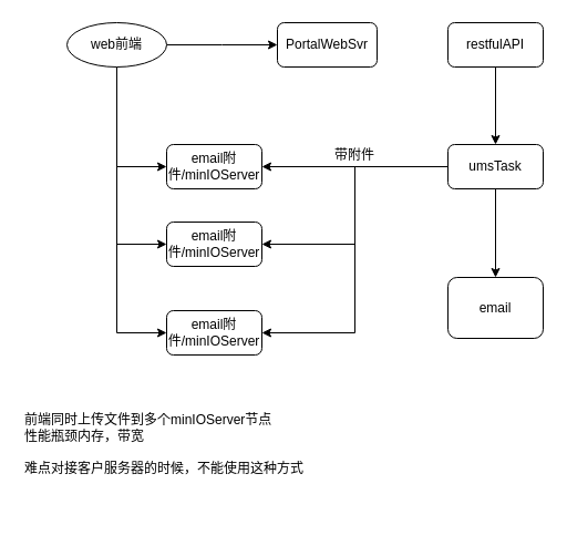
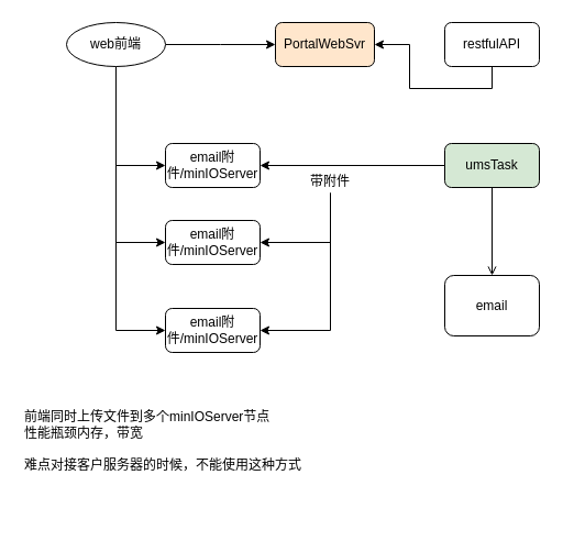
  <mxCell id="0" />
  <mxCell id="1" parent="0" />
  <mxCell id="2" style="edgeStyle=orthogonalEdgeStyle;rounded=0;orthogonalLoop=1;jettySize=auto;html=1;exitX=1;exitY=0.5;exitDx=0;exitDy=0;" edge="1" parent="1" source="6"><mxGeometry relative="1" as="geometry"><mxPoint x="250" y="40" as="targetPoint" /></mxGeometry></mxCell>
  <mxCell id="3" style="edgeStyle=orthogonalEdgeStyle;rounded=0;orthogonalLoop=1;jettySize=auto;html=1;entryX=0;entryY=0.5;entryDx=0;entryDy=0;" edge="1" parent="1" source="6" target="15"><mxGeometry relative="1" as="geometry" /></mxCell>
  <mxCell id="4" style="edgeStyle=orthogonalEdgeStyle;rounded=0;orthogonalLoop=1;jettySize=auto;html=1;entryX=0;entryY=0.5;entryDx=0;entryDy=0;" edge="1" parent="1" source="6" target="18"><mxGeometry relative="1" as="geometry" /></mxCell>
  <mxCell id="5" style="edgeStyle=orthogonalEdgeStyle;rounded=0;orthogonalLoop=1;jettySize=auto;html=1;entryX=0;entryY=0.5;entryDx=0;entryDy=0;" edge="1" parent="1" source="6" target="19"><mxGeometry relative="1" as="geometry" /></mxCell>
  <mxCell id="6" value="web前端" style="ellipse;whiteSpace=wrap;html=1;fontSize=12;glass=0;strokeWidth=1;shadow=0;" parent="1" vertex="1"><mxGeometry x="60" y="20" width="90" height="40" as="geometry" /></mxCell>
- <mxCell id="7" value="PortalWebSvr" style="rounded=1;whiteSpace=wrap;html=1;fontSize=12;glass=0;strokeWidth=1;shadow=0;" parent="1" vertex="1"><mxGeometry x="250" y="20" width="90" height="40" as="geometry" /></mxCell>
- <mxCell id="8" style="edgeStyle=orthogonalEdgeStyle;rounded=0;orthogonalLoop=1;jettySize=auto;html=1;exitX=0.5;exitY=1;exitDx=0;exitDy=0;entryX=0.5;entryY=0;entryDx=0;entryDy=0;" edge="1" parent="1" source="9" target="12"><mxGeometry relative="1" as="geometry" /></mxCell>
+ <mxCell id="7" value="PortalWebSvr" style="rounded=1;whiteSpace=wrap;html=1;fontSize=12;glass=0;strokeWidth=1;shadow=0;fillColor=#ffe6cc;" parent="1" vertex="1"><mxGeometry x="250" y="20" width="90" height="40" as="geometry" /></mxCell>
+ <mxCell id="8" style="edgeStyle=orthogonalEdgeStyle;rounded=0;orthogonalLoop=1;jettySize=auto;html=1;exitX=0.5;exitY=1;exitDx=0;exitDy=0;" edge="1" parent="1" source="9" target="7"><mxGeometry relative="1" as="geometry" /></mxCell>
  <mxCell id="9" value="restfulAPI" style="rounded=1;whiteSpace=wrap;html=1;fontSize=12;glass=0;strokeWidth=1;shadow=0;" parent="1" vertex="1"><mxGeometry x="404" y="20" width="86" height="40" as="geometry" /></mxCell>
- <mxCell id="10" style="edgeStyle=orthogonalEdgeStyle;rounded=0;orthogonalLoop=1;jettySize=auto;html=1;exitX=0.5;exitY=1;exitDx=0;exitDy=0;entryX=0.5;entryY=0;entryDx=0;entryDy=0;" edge="1" parent="1" source="12" target="13"><mxGeometry relative="1" as="geometry" /></mxCell>
+ <mxCell id="10" style="edgeStyle=orthogonalEdgeStyle;rounded=0;orthogonalLoop=1;jettySize=auto;html=1;exitX=0.5;exitY=1;exitDx=0;exitDy=0;entryX=0.5;entryY=0;entryDx=0;entryDy=0;endArrow=open;" edge="1" parent="1" source="12" target="13"><mxGeometry relative="1" as="geometry" /></mxCell>
  <mxCell id="11" style="edgeStyle=orthogonalEdgeStyle;rounded=0;orthogonalLoop=1;jettySize=auto;html=1;" edge="1" parent="1" source="12" target="15"><mxGeometry relative="1" as="geometry" /></mxCell>
- <mxCell id="12" value="umsTask" style="rounded=1;whiteSpace=wrap;html=1;fontSize=12;glass=0;strokeWidth=1;shadow=0;" vertex="1" parent="1"><mxGeometry x="404" y="130" width="86" height="40" as="geometry" /></mxCell>
+ <mxCell id="12" value="umsTask" style="rounded=1;whiteSpace=wrap;html=1;fontSize=12;glass=0;strokeWidth=1;shadow=0;fillColor=#d5e8d4;" vertex="1" parent="1"><mxGeometry x="404" y="130" width="86" height="40" as="geometry" /></mxCell>
  <mxCell id="13" value="email" style="rounded=1;whiteSpace=wrap;html=1;fontSize=12;glass=0;strokeWidth=1;shadow=0;" vertex="1" parent="1"><mxGeometry x="404" y="250" width="86" height="55" as="geometry" /></mxCell>
  <mxCell id="14" style="edgeStyle=orthogonalEdgeStyle;rounded=0;orthogonalLoop=1;jettySize=auto;html=1;entryX=1;entryY=0.5;entryDx=0;entryDy=0;exitX=0.5;exitY=1;exitDx=0;exitDy=0;" edge="1" parent="1" source="17" target="18"><mxGeometry relative="1" as="geometry" /></mxCell>
  <mxCell id="15" value="email附件/minIOServer" style="rounded=1;whiteSpace=wrap;html=1;fontSize=12;glass=0;strokeWidth=1;shadow=0;" vertex="1" parent="1"><mxGeometry x="150" y="130" width="86" height="40" as="geometry" /></mxCell>
  <mxCell id="16" style="edgeStyle=orthogonalEdgeStyle;rounded=0;orthogonalLoop=1;jettySize=auto;html=1;exitX=0.5;exitY=1;exitDx=0;exitDy=0;entryX=1;entryY=0.5;entryDx=0;entryDy=0;" edge="1" parent="1" source="17" target="19"><mxGeometry relative="1" as="geometry" /></mxCell>
- <mxCell id="17" value="带附件" style="text;html=1;strokeColor=none;fillColor=none;align=center;verticalAlign=middle;whiteSpace=wrap;rounded=0;" vertex="1" parent="1"><mxGeometry x="300" y="130" width="40" height="20" as="geometry" /></mxCell>
+ <mxCell id="17" value="带附件" style="text;html=1;strokeColor=none;fillColor=none;align=center;verticalAlign=middle;whiteSpace=wrap;rounded=0;" vertex="1" parent="1"><mxGeometry x="280" y="155" width="40" height="20" as="geometry" /></mxCell>
  <mxCell id="18" value="email附件/minIOServer" style="rounded=1;whiteSpace=wrap;html=1;fontSize=12;glass=0;strokeWidth=1;shadow=0;" vertex="1" parent="1"><mxGeometry x="150" y="200" width="86" height="40" as="geometry" /></mxCell>
  <mxCell id="19" value="email附件/minIOServer" style="rounded=1;whiteSpace=wrap;html=1;fontSize=12;glass=0;strokeWidth=1;shadow=0;" vertex="1" parent="1"><mxGeometry x="150" y="280" width="86" height="40" as="geometry" /></mxCell>
  <mxCell id="20" value="前端同时上传文件到多个minIOServer节点&lt;br&gt;性能瓶颈内存，带宽&lt;br&gt;&lt;br&gt;难点对接客户服务器的时候，不能使用这种方式&lt;br&gt;&lt;br&gt;&lt;br&gt;" style="text;html=1;strokeColor=none;fillColor=none;align=left;verticalAlign=middle;whiteSpace=wrap;rounded=0;" vertex="1" parent="1"><mxGeometry x="20" y="350" width="260" height="130" as="geometry" /></mxCell>
